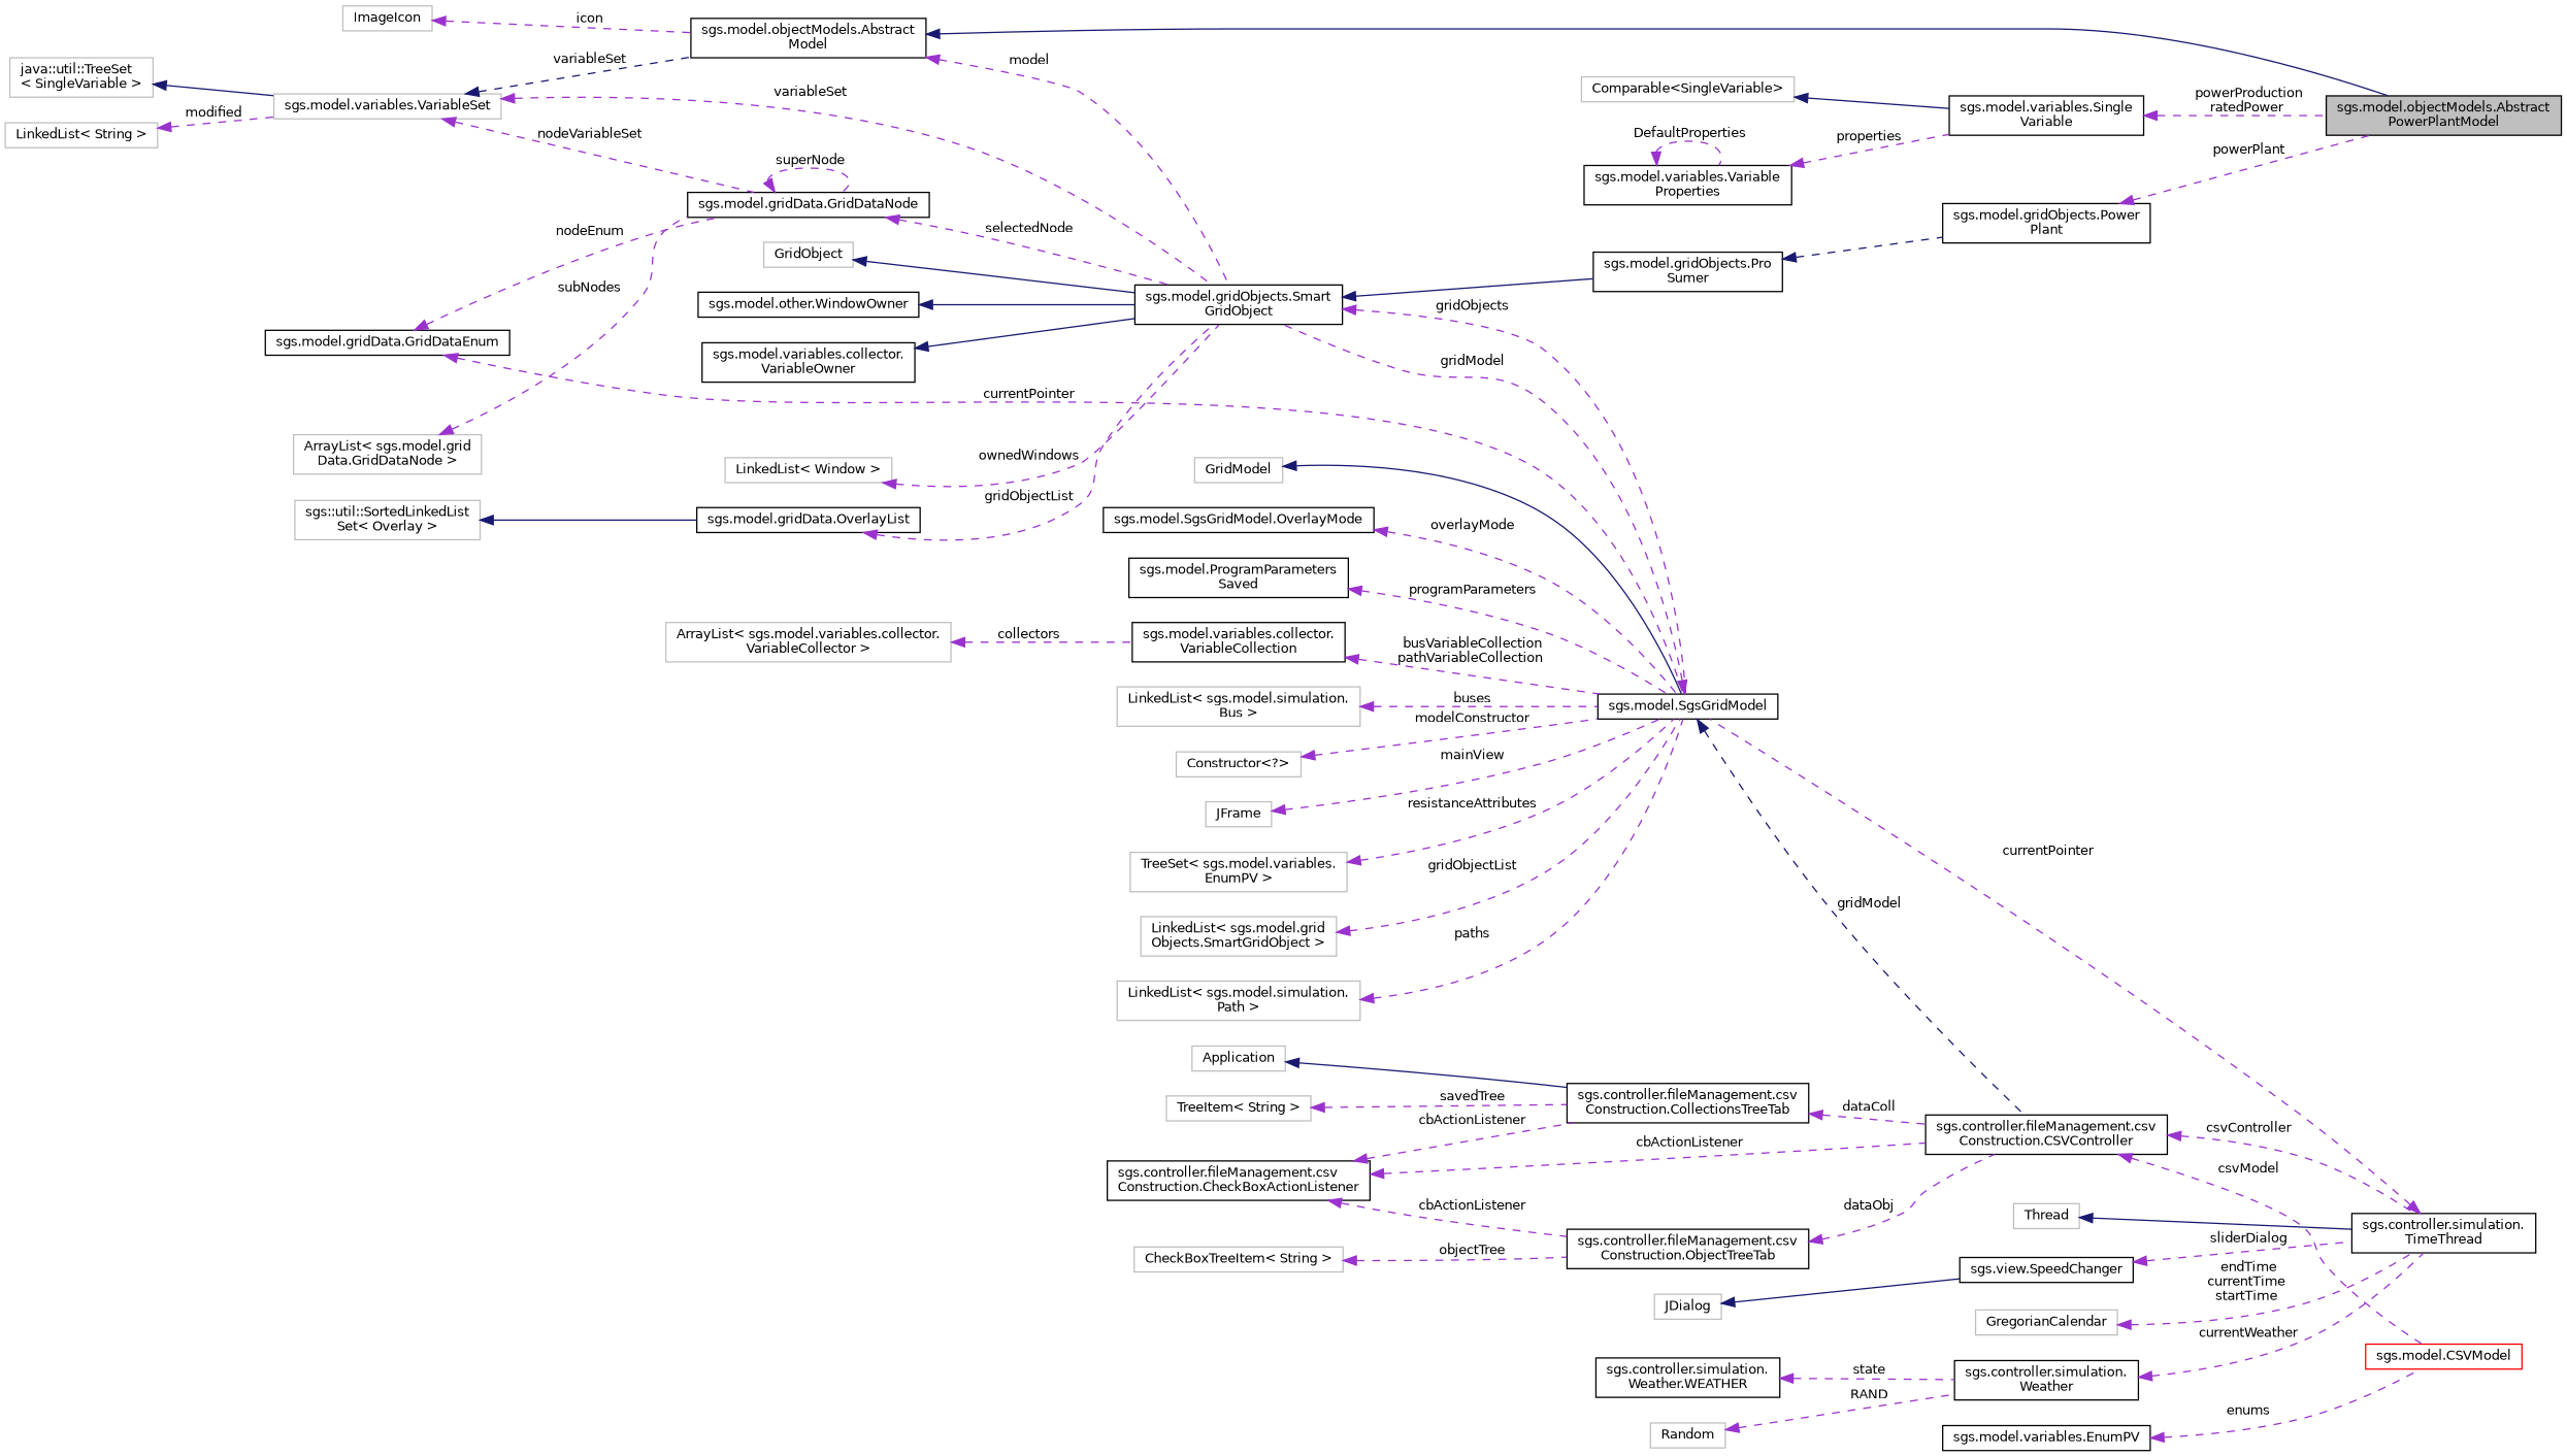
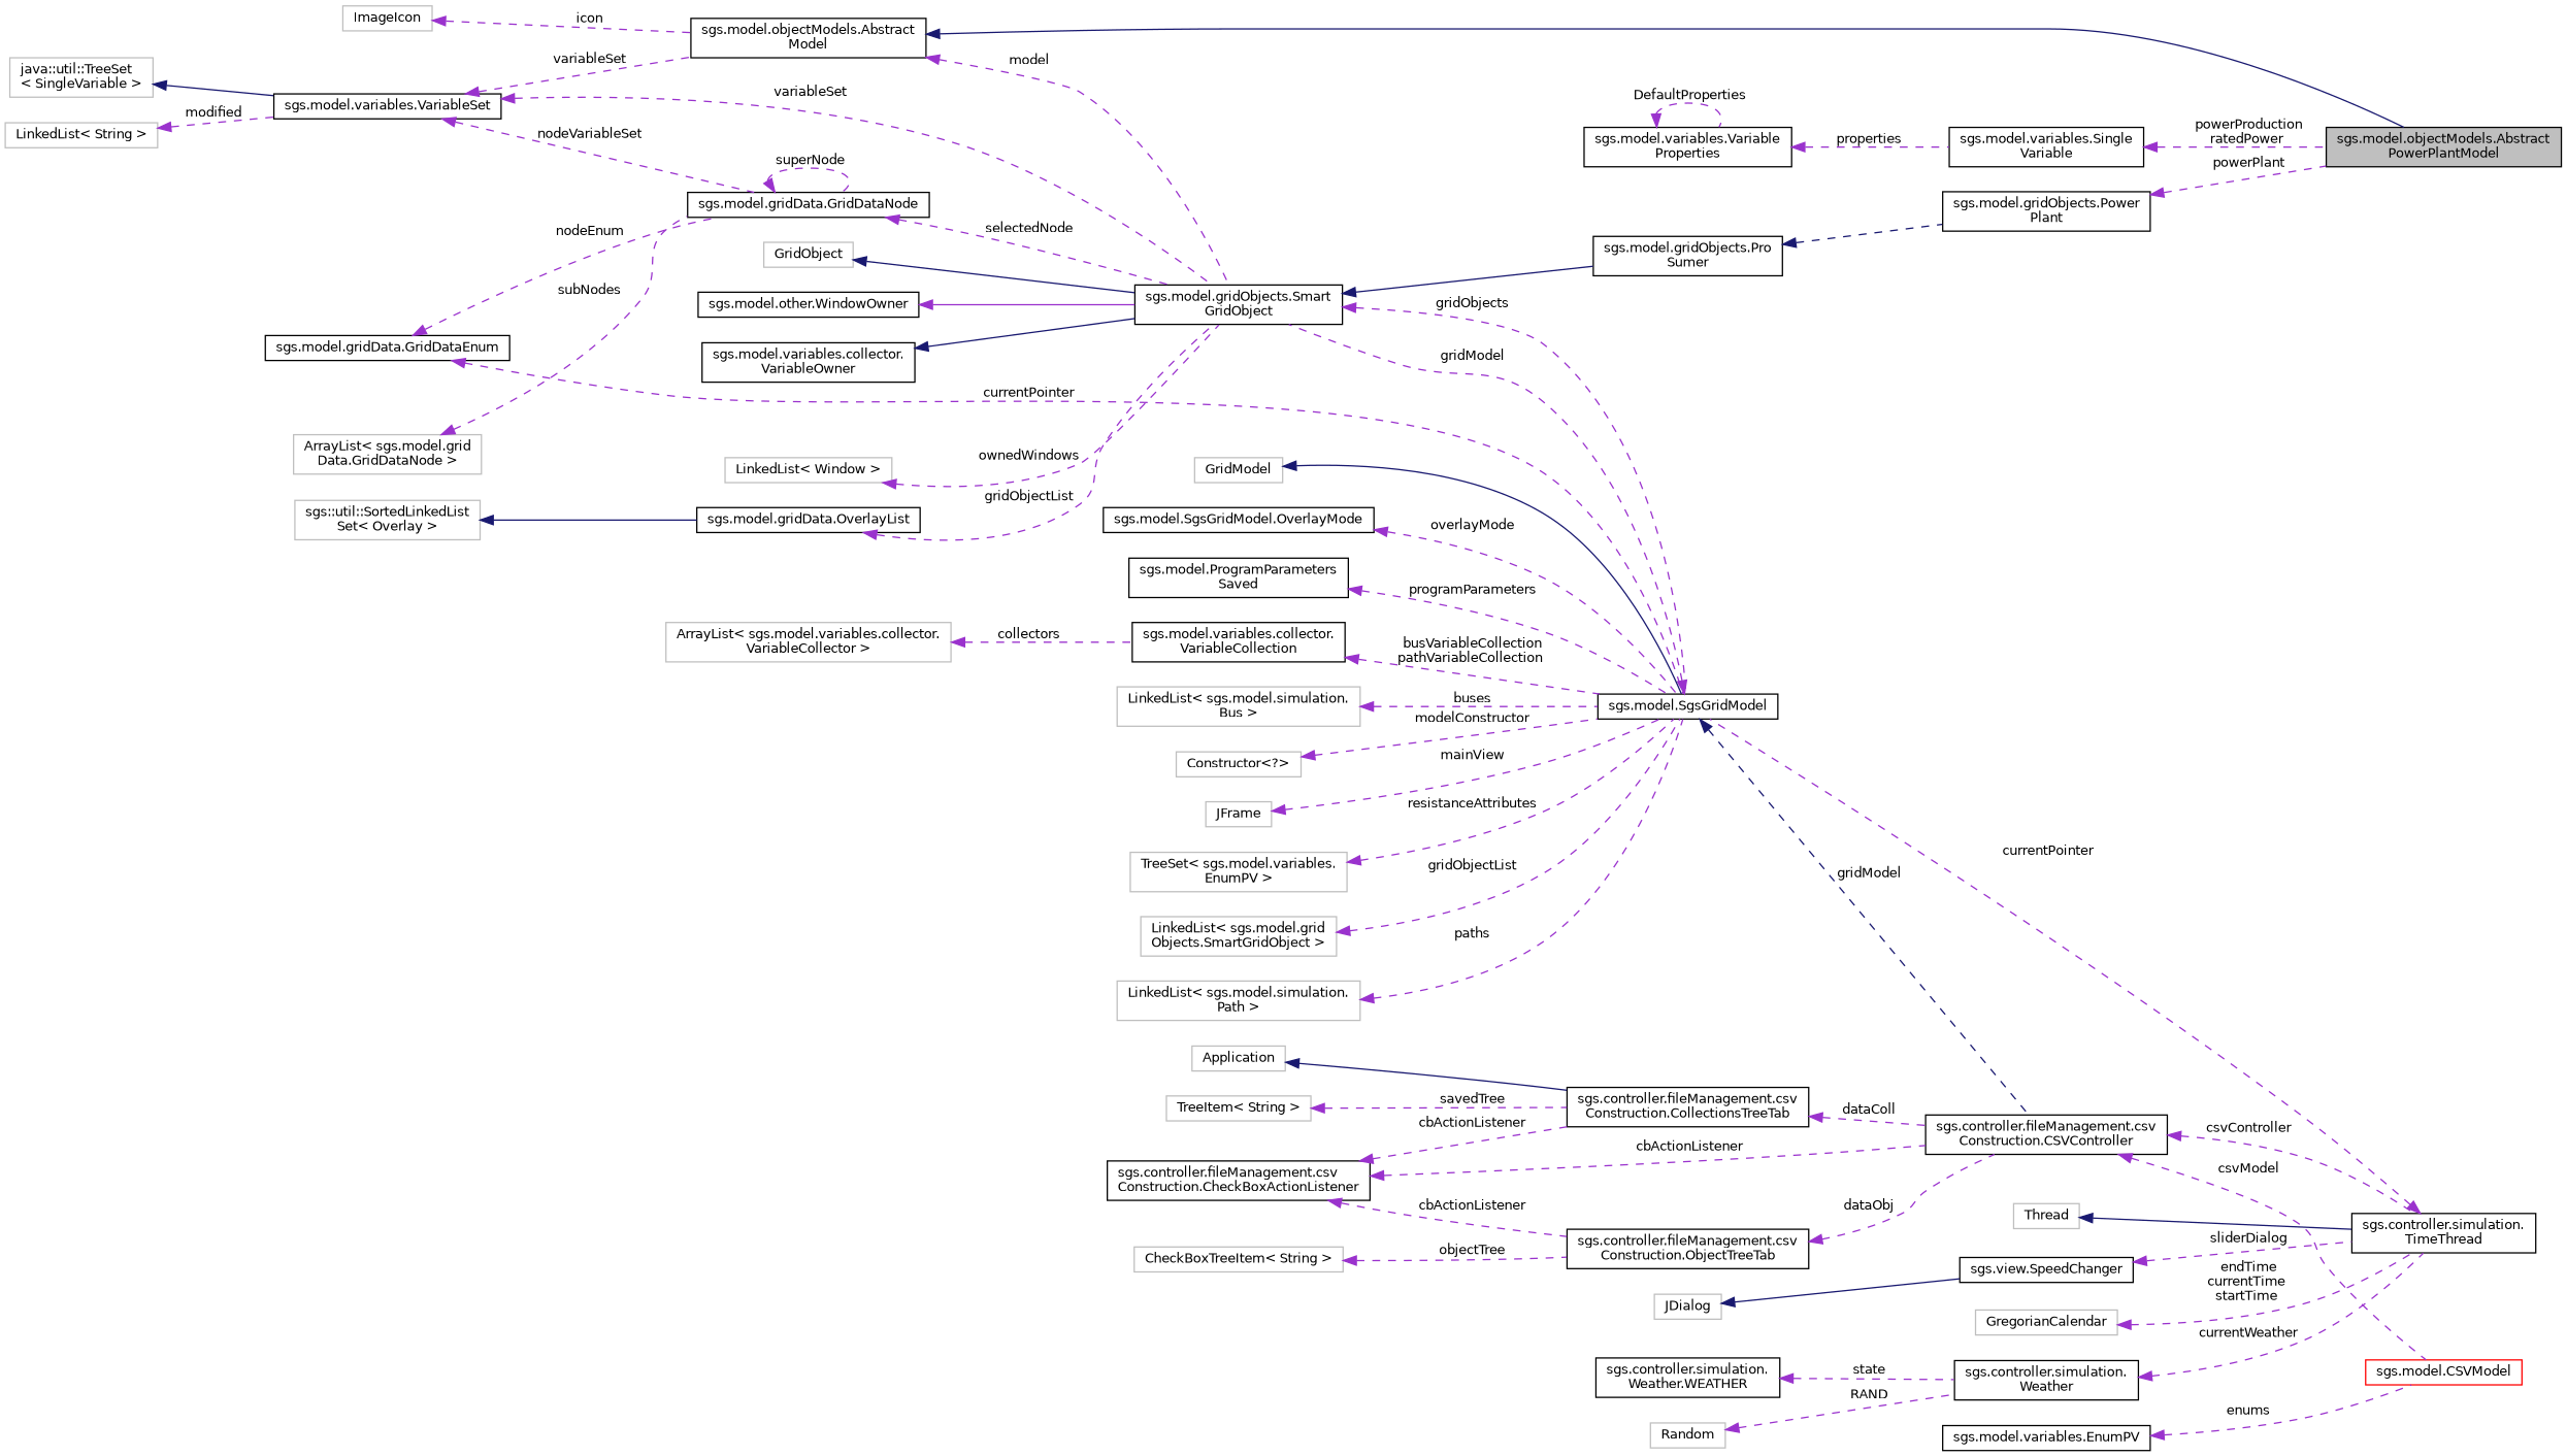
  digraph {
    rankdir=LR
    node [color=black fillcolor=white fontname=Helvetica fontsize=10 shape=record style=filled]
    edge [color=darkorchid3 dir=back fontname=Helvetica fontsize=10 labelfontname=Helvetica labelfontsize=10 style=dashed]
    n1 [fillcolor=grey75 fontcolor=black height=0.2 label="sgs.model.objectModels.Abstract\lPowerPlantModel" width=0.4]
    n2 [height=0.2 label="sgs.model.objectModels.Abstract\lModel" width=0.4]
    n3 [height=0.2 label="sgs.model.gridObjects.Smart\lGridObject" width=0.4]
    n4 [height=0.2 label="sgs.model.gridObjects.Pro\lSumer" width=0.4]
    n5 [height=0.2 label="sgs.model.SgsGridModel" width=0.4]
    n6 [color=grey75 height=0.2 label=ImageIcon width=0.4]
-   n7 [color=grey75 height=0.2 label="sgs.model.variables.VariableSet" width=0.4]
+   n7 [height=0.2 label="sgs.model.variables.VariableSet" width=0.4]
    n8 [height=0.2 label="sgs.model.gridData.GridDataNode" width=0.4]
    n9 [color=grey75 height=0.2 label="java::util::TreeSet\l\< SingleVariable \>" width=0.4]
    n10 [color=grey75 height=0.2 label="LinkedList\< String \>" width=0.4]
    n11 [height=0.2 label="sgs.model.variables.Single\lVariable" width=0.4]
-   n12 [color=grey75 height=0.2 label="Comparable\<SingleVariable\>" width=0.4]
    n13 [height=0.2 label="sgs.model.variables.Variable\lProperties" width=0.4]
    n14 [height=0.2 label="sgs.model.gridObjects.Power\lPlant" width=0.4]
    n15 [height=0.2 label="sgs.controller.fileManagement.csv\lConstruction.CSVController" width=0.4]
    n16 [color=grey75 height=0.2 label=GridObject width=0.4]
    n17 [height=0.2 label="sgs.model.other.WindowOwner" width=0.4]
    n18 [height=0.2 label="sgs.model.variables.collector.\lVariableOwner" width=0.4]
    n19 [height=0.2 label="sgs.model.gridData.OverlayList" width=0.4]
    n20 [color=grey75 height=0.2 label="sgs::util::SortedLinkedList\lSet\< Overlay \>" width=0.4]
    n21 [height=0.2 label="sgs.model.gridData.GridDataEnum" width=0.4]
    n22 [color=grey75 height=0.2 label="ArrayList\< sgs.model.grid\lData.GridDataNode \>" width=0.4]
    n23 [height=0.2 label="sgs.controller.simulation.\lTimeThread" width=0.4]
    n24 [color=red height=0.2 label="sgs.model.CSVModel" width=0.4]
    n25 [color=grey75 height=0.2 label=GridModel width=0.4]
    n26 [height=0.2 label="sgs.model.SgsGridModel.OverlayMode" width=0.4]
    n27 [height=0.2 label="sgs.model.ProgramParameters\lSaved" width=0.4]
    n28 [height=0.2 label="sgs.model.variables.collector.\lVariableCollection" width=0.4]
    n29 [color=grey75 height=0.2 label="ArrayList\< sgs.model.variables.collector.\lVariableCollector \>" width=0.4]
    n30 [color=grey75 height=0.2 label="LinkedList\< sgs.model.simulation.\lBus \>" width=0.4]
    n31 [color=grey75 height=0.2 label="Constructor\<?\>" width=0.4]
    n32 [color=grey75 height=0.2 label=JFrame width=0.4]
    n33 [color=grey75 height=0.2 label="TreeSet\< sgs.model.variables.\lEnumPV \>" width=0.4]
    n34 [color=grey75 height=0.2 label=Thread width=0.4]
    n35 [height=0.2 label="sgs.controller.fileManagement.csv\lConstruction.CollectionsTreeTab" width=0.4]
    n36 [color=grey75 height=0.2 label=Application width=0.4]
    n37 [color=grey75 height=0.2 label="TreeItem\< String \>" width=0.4]
    n38 [height=0.2 label="sgs.controller.fileManagement.csv\lConstruction.CheckBoxActionListener" width=0.4]
    n39 [height=0.2 label="sgs.controller.fileManagement.csv\lConstruction.ObjectTreeTab" width=0.4]
    n40 [color=grey75 height=0.2 label="CheckBoxTreeItem\< String \>" width=0.4]
    n41 [height=0.2 label="sgs.model.variables.EnumPV" width=0.4]
    n42 [height=0.2 label="sgs.view.SpeedChanger" width=0.4]
    n43 [color=grey75 height=0.2 label=JDialog width=0.4]
    n44 [color=grey75 height=0.2 label=GregorianCalendar width=0.4]
    n45 [height=0.2 label="sgs.controller.simulation.\lWeather" width=0.4]
    n46 [height=0.2 label="sgs.controller.simulation.\lWeather.WEATHER" width=0.4]
    n47 [color=grey75 height=0.2 label=Random width=0.4]
    n48 [color=grey75 height=0.2 label="LinkedList\< sgs.model.grid\lObjects.SmartGridObject \>" width=0.4]
    n49 [color=grey75 height=0.2 label="LinkedList\< sgs.model.simulation.\lPath \>" width=0.4]
    n50 [color=grey75 height=0.2 label="LinkedList\< Window \>" width=0.4]
    n2 -> n1 [color=midnightblue style=solid]
    n2 -> n3 [label=" model"]
    n3 -> n4 [color=midnightblue style=solid]
    n3 -> n5 [label=" gridObjects"]
    n4 -> n14 [color=midnightblue]
    n5 -> n3 [label=" gridModel"]
    n5 -> n15 [color=midnightblue label=" gridModel"]
    n6 -> n2 [label=" icon"]
-   n7 -> n2 [color=midnightblue label=" variableSet"]
+   n7 -> n2 [label=" variableSet"]
    n7 -> n3 [label=" variableSet"]
    n7 -> n8 [label=" nodeVariableSet"]
    n8 -> n3 [label=" selectedNode"]
    n8 -> n8 [label=" superNode"]
    n9 -> n7 [color=midnightblue style=solid]
    n10 -> n7 [label=" modified"]
    n11 -> n1 [label=" powerProduction\nratedPower"]
-   n12 -> n11 [color=midnightblue style=solid]
    n13 -> n11 [label=" properties"]
    n13 -> n13 [label=" DefaultProperties"]
    n14 -> n1 [label=" powerPlant"]
    n15 -> n23 [label=" csvController"]
    n15 -> n24 [label=" csvModel"]
    n16 -> n3 [color=midnightblue style=solid]
-   n17 -> n3 [color=midnightblue style=solid]
+   n17 -> n3 [style=solid]
    n18 -> n3 [color=midnightblue style=solid]
    n19 -> n3 [label=" gridObjectList"]
    n20 -> n19 [color=midnightblue style=solid]
    n21 -> n5 [label=" currentPointer"]
    n21 -> n8 [label=" nodeEnum"]
    n22 -> n8 [label=" subNodes"]
    n23 -> n5 [label=" currentPointer"]
    n25 -> n5 [color=midnightblue style=solid]
    n26 -> n5 [label=" overlayMode"]
    n27 -> n5 [label=" programParameters"]
    n28 -> n5 [label=" busVariableCollection\npathVariableCollection"]
    n29 -> n28 [label=" collectors"]
    n30 -> n5 [label=" buses"]
    n31 -> n5 [label=" modelConstructor"]
    n32 -> n5 [label=" mainView"]
    n33 -> n5 [label=" resistanceAttributes"]
    n34 -> n23 [color=midnightblue style=solid]
    n35 -> n15 [label=" dataColl"]
    n36 -> n35 [color=midnightblue style=solid]
    n37 -> n35 [label=" savedTree"]
    n38 -> n15 [label=" cbActionListener"]
    n38 -> n35 [label=" cbActionListener"]
    n38 -> n39 [label=" cbActionListener"]
    n39 -> n15 [label=" dataObj"]
    n40 -> n39 [label=" objectTree"]
    n41 -> n24 [label=" enums"]
    n42 -> n23 [label=" sliderDialog"]
    n43 -> n42 [color=midnightblue style=solid]
    n44 -> n23 [label=" endTime\ncurrentTime\nstartTime"]
    n45 -> n23 [label=" currentWeather"]
    n46 -> n45 [label=" state"]
    n47 -> n45 [label=" RAND"]
    n48 -> n5 [label=" gridObjectList"]
    n49 -> n5 [label=" paths"]
    n50 -> n3 [label=" ownedWindows"]
  }
